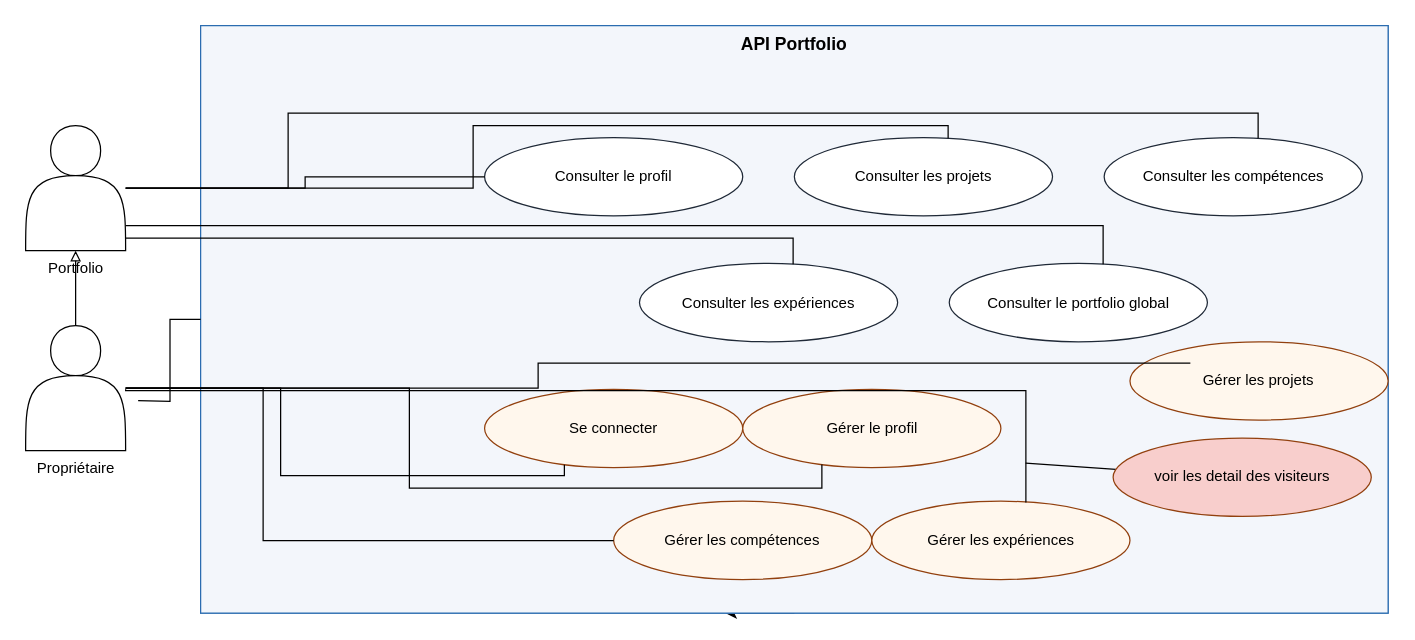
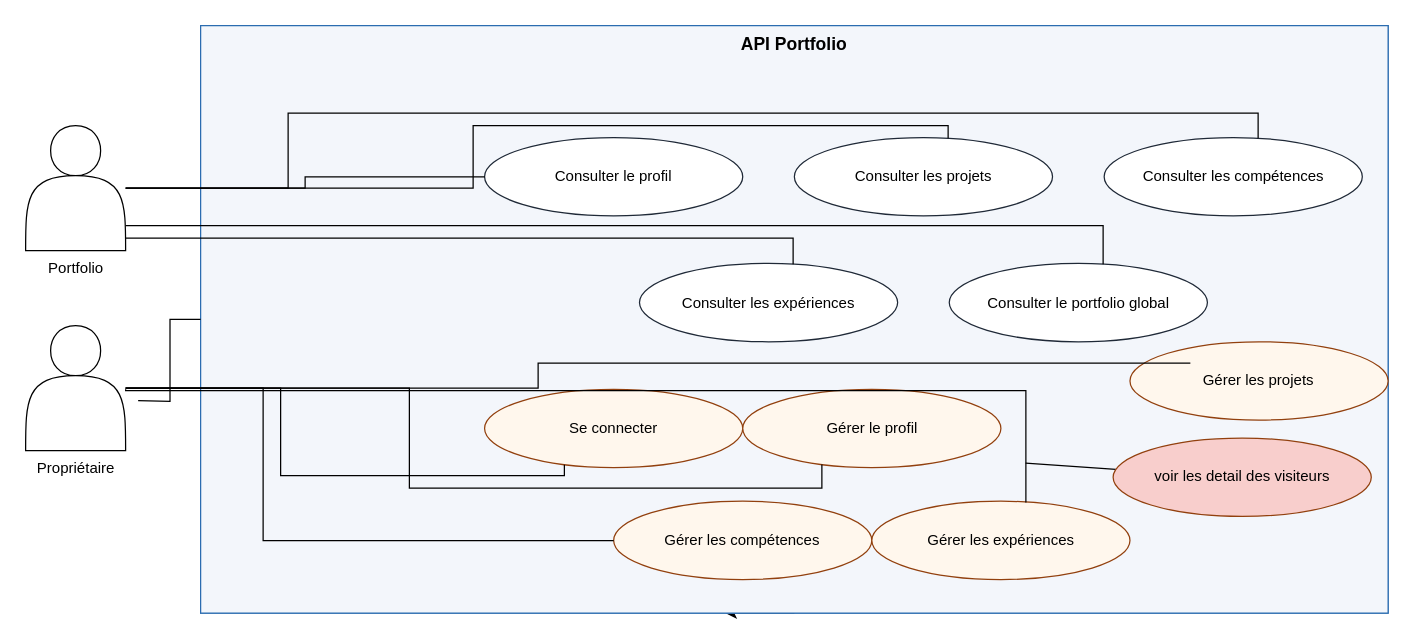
  <mxCell id="0" />
  <mxCell id="1" parent="0" />
  <mxCell id="2" style="edgeStyle=none;html=1;exitX=0.5;exitY=1;exitDx=0;exitDy=0;" edge="1" parent="1" source="3"><mxGeometry relative="1" as="geometry"><mxPoint x="580" y="490" as="targetPoint" /></mxGeometry></mxCell>
  <mxCell id="3" value="API Portfolio" style="rounded=0;whiteSpace=wrap;html=1;fillColor=#f3f6fb;strokeColor=#2b6cb0;fontSize=14;fontStyle=1;align=center;verticalAlign=top;" parent="1" vertex="1"><mxGeometry x="160" y="20" width="950" height="470" as="geometry" /></mxCell>
  <mxCell id="4" value="Consulter le profil" style="ellipse;whiteSpace=wrap;html=1;fillColor=#ffffff;strokeColor=#1f2937;" parent="3" vertex="1"><mxGeometry x="227.174" y="89.524" width="206.522" height="62.667" as="geometry" /></mxCell>
  <mxCell id="5" value="Consulter les projets" style="ellipse;whiteSpace=wrap;html=1;fillColor=#ffffff;strokeColor=#1f2937;" parent="3" vertex="1"><mxGeometry x="475.0" y="89.524" width="206.522" height="62.667" as="geometry" /></mxCell>
  <mxCell id="6" value="Consulter les compétences" style="ellipse;whiteSpace=wrap;html=1;fillColor=#ffffff;strokeColor=#1f2937;" parent="3" vertex="1"><mxGeometry x="722.826" y="89.524" width="206.522" height="62.667" as="geometry" /></mxCell>
  <mxCell id="7" value="Consulter les expériences" style="ellipse;whiteSpace=wrap;html=1;fillColor=#ffffff;strokeColor=#1f2937;" parent="3" vertex="1"><mxGeometry x="351.087" y="190.238" width="206.522" height="62.667" as="geometry" /></mxCell>
  <mxCell id="8" value="Consulter le portfolio global" style="ellipse;whiteSpace=wrap;html=1;fillColor=#ffffff;strokeColor=#1f2937;" parent="3" vertex="1"><mxGeometry x="598.913" y="190.238" width="206.522" height="62.667" as="geometry" /></mxCell>
  <mxCell id="9" value="Se connecter" style="ellipse;whiteSpace=wrap;html=1;fillColor=#fff7ed;strokeColor=#92400e;" parent="3" vertex="1"><mxGeometry x="227.174" y="290.952" width="206.522" height="62.667" as="geometry" /></mxCell>
  <mxCell id="10" value="Gérer le profil" style="ellipse;whiteSpace=wrap;html=1;fillColor=#fff7ed;strokeColor=#92400e;" parent="3" vertex="1"><mxGeometry x="433.696" y="290.952" width="206.522" height="62.667" as="geometry" /></mxCell>
  <mxCell id="11" value="Gérer les projets" style="ellipse;whiteSpace=wrap;html=1;fillColor=#fff7ed;strokeColor=#92400e;" parent="3" vertex="1"><mxGeometry x="738.997" y="266.002" width="206.522" height="62.667" as="geometry" /></mxCell>
  <mxCell id="12" value="Gérer les compétences" style="ellipse;whiteSpace=wrap;html=1;fillColor=#fff7ed;strokeColor=#92400e;" parent="3" vertex="1"><mxGeometry x="330.435" y="380.476" width="206.522" height="62.667" as="geometry" /></mxCell>
  <mxCell id="13" value="Gérer les expériences" style="ellipse;whiteSpace=wrap;html=1;fillColor=#fff7ed;strokeColor=#92400e;" parent="3" vertex="1"><mxGeometry x="536.957" y="380.476" width="206.522" height="62.667" as="geometry" /></mxCell>
  <mxCell id="14" value="API Portfolio" style="rounded=0;whiteSpace=wrap;html=1;fillColor=#f3f6fb;strokeColor=#2b6cb0;fontSize=14;fontStyle=1;align=center;verticalAlign=top;" vertex="1" parent="3"><mxGeometry width="950" height="470" as="geometry" /></mxCell>
  <mxCell id="15" value="Consulter le profil" style="ellipse;whiteSpace=wrap;html=1;fillColor=#ffffff;strokeColor=#1f2937;" vertex="1" parent="14"><mxGeometry x="227.174" y="89.524" width="206.522" height="62.667" as="geometry" /></mxCell>
  <mxCell id="16" value="Consulter les projets" style="ellipse;whiteSpace=wrap;html=1;fillColor=#ffffff;strokeColor=#1f2937;" vertex="1" parent="14"><mxGeometry x="475.0" y="89.524" width="206.522" height="62.667" as="geometry" /></mxCell>
  <mxCell id="17" value="Consulter les compétences" style="ellipse;whiteSpace=wrap;html=1;fillColor=#ffffff;strokeColor=#1f2937;" vertex="1" parent="14"><mxGeometry x="722.826" y="89.524" width="206.522" height="62.667" as="geometry" /></mxCell>
  <mxCell id="18" value="Consulter les expériences" style="ellipse;whiteSpace=wrap;html=1;fillColor=#ffffff;strokeColor=#1f2937;" vertex="1" parent="14"><mxGeometry x="351.087" y="190.238" width="206.522" height="62.667" as="geometry" /></mxCell>
  <mxCell id="19" value="Consulter le portfolio global" style="ellipse;whiteSpace=wrap;html=1;fillColor=#ffffff;strokeColor=#1f2937;" vertex="1" parent="14"><mxGeometry x="598.913" y="190.238" width="206.522" height="62.667" as="geometry" /></mxCell>
  <mxCell id="20" value="Se connecter" style="ellipse;whiteSpace=wrap;html=1;fillColor=#fff7ed;strokeColor=#92400e;" vertex="1" parent="14"><mxGeometry x="227.174" y="290.952" width="206.522" height="62.667" as="geometry" /></mxCell>
  <mxCell id="21" value="Gérer le profil" style="ellipse;whiteSpace=wrap;html=1;fillColor=#fff7ed;strokeColor=#92400e;" vertex="1" parent="14"><mxGeometry x="433.696" y="290.952" width="206.522" height="62.667" as="geometry" /></mxCell>
  <mxCell id="22" value="Gérer les projets" style="ellipse;whiteSpace=wrap;html=1;fillColor=#fff7ed;strokeColor=#92400e;" vertex="1" parent="14"><mxGeometry x="743.477" y="252.902" width="206.522" height="62.667" as="geometry" /></mxCell>
  <mxCell id="23" value="Gérer les compétences" style="ellipse;whiteSpace=wrap;html=1;fillColor=#fff7ed;strokeColor=#92400e;" vertex="1" parent="14"><mxGeometry x="330.435" y="380.476" width="206.522" height="62.667" as="geometry" /></mxCell>
  <mxCell id="24" value="Gérer les expériences" style="ellipse;whiteSpace=wrap;html=1;fillColor=#fff7ed;strokeColor=#92400e;" vertex="1" parent="14"><mxGeometry x="536.957" y="380.476" width="206.522" height="62.667" as="geometry" /></mxCell>
  <mxCell id="25" value="" style="edgeStyle=none;html=1;endArrow=none;endFill=0;" edge="1" parent="14" source="26"><mxGeometry relative="1" as="geometry"><mxPoint x="660" y="350" as="targetPoint" /></mxGeometry></mxCell>
  <mxCell id="26" value="voir les detail des visiteurs" style="ellipse;whiteSpace=wrap;html=1;fillColor=#f8cecc;strokeColor=#92400e;" vertex="1" parent="14"><mxGeometry x="729.997" y="330.002" width="206.522" height="62.667" as="geometry" /></mxCell>
  <mxCell id="27" style="edgeStyle=orthogonalEdgeStyle;rounded=0;orthogonalLoop=1;jettySize=auto;html=1;endArrow=none;" parent="14" edge="1"><mxGeometry relative="1" as="geometry"><mxPoint x="-60.0" y="290.95" as="sourcePoint" /><mxPoint x="660.217" y="381.426" as="targetPoint" /><Array as="points"><mxPoint x="660" y="292" /></Array></mxGeometry></mxCell>
  <mxCell id="28" value="Portfolio" style="shape=actor;verticalLabelPosition=bottom;verticalAlign=top;html=1;" parent="1" vertex="1"><mxGeometry x="20" y="100" width="80" height="100" as="geometry" /></mxCell>
  <mxCell id="29" value="Propriétaire" style="shape=actor;verticalLabelPosition=bottom;verticalAlign=top;html=1;" parent="1" vertex="1"><mxGeometry x="20" y="260" width="80" height="100" as="geometry" /></mxCell>
  <mxCell id="30" style="edgeStyle=orthogonalEdgeStyle;rounded=0;orthogonalLoop=1;jettySize=auto;html=1;endArrow=none;" parent="1" source="28" target="4" edge="1"><mxGeometry relative="1" as="geometry" /></mxCell>
  <mxCell id="31" style="edgeStyle=orthogonalEdgeStyle;rounded=0;orthogonalLoop=1;jettySize=auto;html=1;endArrow=none;" parent="1" source="28" target="5" edge="1"><mxGeometry relative="1" as="geometry"><Array as="points"><mxPoint x="378" y="150" /><mxPoint x="378" y="100" /><mxPoint x="758" y="100" /></Array></mxGeometry></mxCell>
  <mxCell id="32" style="edgeStyle=orthogonalEdgeStyle;rounded=0;orthogonalLoop=1;jettySize=auto;html=1;endArrow=none;" parent="1" source="28" target="6" edge="1"><mxGeometry relative="1" as="geometry"><Array as="points"><mxPoint x="230" y="150" /><mxPoint x="230" y="90" /><mxPoint x="1006" y="90" /></Array></mxGeometry></mxCell>
  <mxCell id="33" style="edgeStyle=orthogonalEdgeStyle;rounded=0;orthogonalLoop=1;jettySize=auto;html=1;endArrow=none;" parent="1" source="28" target="7" edge="1"><mxGeometry relative="1" as="geometry"><Array as="points"><mxPoint x="634" y="190" /></Array></mxGeometry></mxCell>
  <mxCell id="34" style="edgeStyle=orthogonalEdgeStyle;rounded=0;orthogonalLoop=1;jettySize=auto;html=1;endArrow=none;" parent="1" source="28" target="8" edge="1"><mxGeometry relative="1" as="geometry"><Array as="points"><mxPoint x="882" y="180" /></Array></mxGeometry></mxCell>
  <mxCell id="35" style="edgeStyle=orthogonalEdgeStyle;rounded=0;orthogonalLoop=1;jettySize=auto;html=1;endArrow=none;" parent="1" source="29" target="9" edge="1"><mxGeometry relative="1" as="geometry"><Array as="points"><mxPoint x="224" y="310" /><mxPoint x="224" y="380" /><mxPoint x="451" y="380" /></Array></mxGeometry></mxCell>
  <mxCell id="36" style="edgeStyle=orthogonalEdgeStyle;rounded=0;orthogonalLoop=1;jettySize=auto;html=1;endArrow=none;" parent="1" source="29" target="10" edge="1"><mxGeometry relative="1" as="geometry"><Array as="points"><mxPoint x="327" y="310" /><mxPoint x="327" y="390" /><mxPoint x="657" y="390" /></Array></mxGeometry></mxCell>
  <mxCell id="37" style="edgeStyle=orthogonalEdgeStyle;rounded=0;orthogonalLoop=1;jettySize=auto;html=1;endArrow=none;" parent="1" source="29" target="11" edge="1"><mxGeometry relative="1" as="geometry"><Array as="points"><mxPoint x="430" y="310" /><mxPoint x="430" y="290" /></Array></mxGeometry></mxCell>
  <mxCell id="38" style="edgeStyle=orthogonalEdgeStyle;rounded=0;orthogonalLoop=1;jettySize=auto;html=1;endArrow=none;" parent="1" source="29" target="12" edge="1"><mxGeometry relative="1" as="geometry"><Array as="points"><mxPoint x="210" y="310" /><mxPoint x="210" y="432" /></Array></mxGeometry></mxCell>
- <mxCell id="39" style="edgeStyle=orthogonalEdgeStyle;rounded=0;orthogonalLoop=1;jettySize=auto;html=1;endArrow=block;endFill=0;dashed=0;" parent="1" source="29" target="28" edge="1"><mxGeometry relative="1" as="geometry" /></mxCell>
  <mxCell id="40" style="edgeStyle=orthogonalEdgeStyle;rounded=0;orthogonalLoop=1;jettySize=auto;html=1;endArrow=none;" edge="1" parent="1" target="14"><mxGeometry relative="1" as="geometry"><mxPoint x="110" y="320" as="sourcePoint" /><mxPoint x="830" y="410" as="targetPoint" /></mxGeometry></mxCell>
